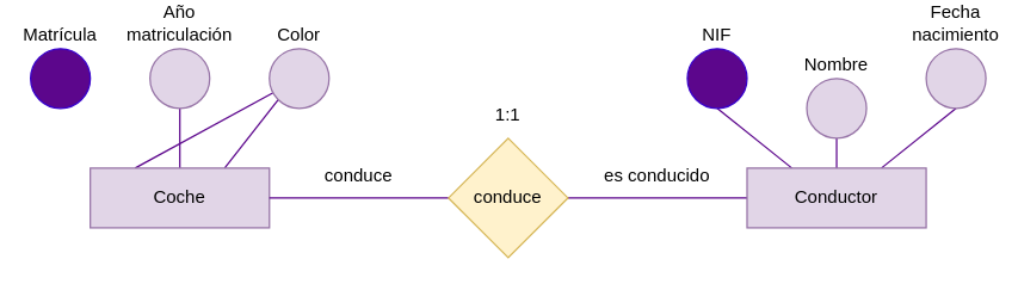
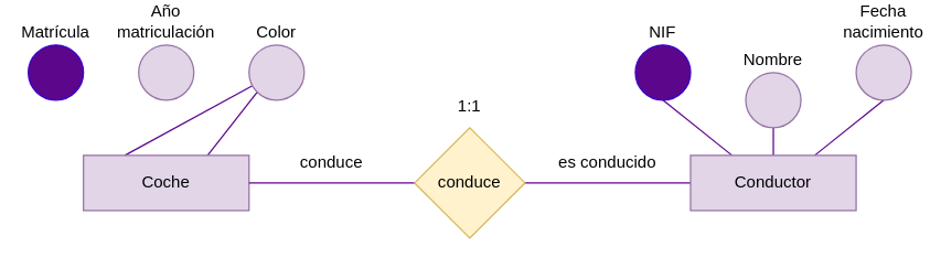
  <mxCell id="0" />
  <mxCell id="1" parent="0" />
  <mxCell id="2" style="edgeStyle=none;html=1;exitX=0.25;exitY=0;exitDx=0;exitDy=0;entryX=0.5;entryY=1;entryDx=0;entryDy=0;strokeColor=#5C068C;endArrow=none;endFill=0;" parent="1" source="6" target="13" edge="1"><mxGeometry relative="1" as="geometry" /></mxCell>
  <mxCell id="3" style="edgeStyle=none;html=1;exitX=0.5;exitY=0;exitDx=0;exitDy=0;entryX=0.5;entryY=1;entryDx=0;entryDy=0;strokeColor=#5C068C;endArrow=none;endFill=0;" parent="1" source="6" target="14" edge="1"><mxGeometry relative="1" as="geometry" /></mxCell>
  <mxCell id="4" style="edgeStyle=none;html=1;exitX=0.75;exitY=0;exitDx=0;exitDy=0;entryX=0.5;entryY=1;entryDx=0;entryDy=0;strokeColor=#5C068C;endArrow=none;endFill=0;" parent="1" source="6" target="15" edge="1"><mxGeometry relative="1" as="geometry" /></mxCell>
  <mxCell id="5" style="edgeStyle=none;html=1;exitX=0;exitY=0.5;exitDx=0;exitDy=0;entryX=1;entryY=0.5;entryDx=0;entryDy=0;endArrow=none;endFill=0;strokeColor=#5C068C;" parent="1" source="6" target="18" edge="1"><mxGeometry relative="1" as="geometry" /></mxCell>
  <mxCell id="6" value="Conductor" style="rounded=0;whiteSpace=wrap;html=1;fillColor=#e1d5e7;strokeColor=#9673a6;" parent="1" vertex="1"><mxGeometry x="500" y="100" width="120" height="40" as="geometry" /></mxCell>
  <mxCell id="7" style="edgeStyle=none;html=1;exitX=0.25;exitY=0;exitDx=0;exitDy=0;strokeColor=#5C068C;endArrow=none;endFill=0;" parent="1" source="16" target="12" edge="1"><mxGeometry relative="1" as="geometry"><mxPoint x="90" y="100" as="sourcePoint" /></mxGeometry></mxCell>
- <mxCell id="8" style="edgeStyle=none;html=1;exitX=0.5;exitY=0;exitDx=0;exitDy=0;entryX=0.5;entryY=1;entryDx=0;entryDy=0;strokeColor=#5C068C;endArrow=none;endFill=0;" parent="1" source="16" target="11" edge="1"><mxGeometry relative="1" as="geometry"><mxPoint x="120" y="100" as="sourcePoint" /></mxGeometry></mxCell>
  <mxCell id="9" style="edgeStyle=none;html=1;entryX=0;entryY=1;entryDx=0;entryDy=0;strokeColor=#5C068C;endArrow=none;endFill=0;" parent="1" target="12" edge="1"><mxGeometry relative="1" as="geometry"><mxPoint x="150" y="100" as="sourcePoint" /><mxPoint x="200" y="60" as="targetPoint" /></mxGeometry></mxCell>
  <mxCell id="10" value="Matrícula" style="ellipse;whiteSpace=wrap;html=1;aspect=fixed;fillColor=#5C068C;fontColor=#000000;strokeColor=#3700CC;verticalAlign=bottom;labelPosition=center;verticalLabelPosition=top;align=center;" parent="1" vertex="1"><mxGeometry x="20" y="20" width="40" height="40" as="geometry" /></mxCell>
  <mxCell id="11" value="Año matriculación" style="ellipse;whiteSpace=wrap;html=1;aspect=fixed;fillColor=#e1d5e7;strokeColor=#9673a6;verticalAlign=bottom;labelPosition=center;verticalLabelPosition=top;align=center;" parent="1" vertex="1"><mxGeometry x="100" y="20" width="40" height="40" as="geometry" /></mxCell>
  <mxCell id="12" value="Color" style="ellipse;whiteSpace=wrap;html=1;aspect=fixed;fillColor=#e1d5e7;strokeColor=#9673a6;verticalAlign=bottom;labelPosition=center;verticalLabelPosition=top;align=center;" parent="1" vertex="1"><mxGeometry x="180" y="20" width="40" height="40" as="geometry" /></mxCell>
  <mxCell id="13" value="NIF" style="ellipse;whiteSpace=wrap;html=1;aspect=fixed;fillColor=#5C068C;fontColor=#000000;strokeColor=#3700CC;verticalAlign=bottom;labelPosition=center;verticalLabelPosition=top;align=center;" parent="1" vertex="1"><mxGeometry x="460" y="20" width="40" height="40" as="geometry" /></mxCell>
  <mxCell id="14" value="Nombre" style="ellipse;whiteSpace=wrap;html=1;aspect=fixed;fillColor=#e1d5e7;strokeColor=#9673a6;verticalAlign=bottom;labelPosition=center;verticalLabelPosition=top;align=center;" parent="1" vertex="1"><mxGeometry x="540" y="40" width="40" height="40" as="geometry" /></mxCell>
  <mxCell id="15" value="Fecha nacimiento" style="ellipse;whiteSpace=wrap;html=1;aspect=fixed;fillColor=#e1d5e7;strokeColor=#9673a6;verticalAlign=bottom;labelPosition=center;verticalLabelPosition=top;align=center;" parent="1" vertex="1"><mxGeometry x="620" y="20" width="40" height="40" as="geometry" /></mxCell>
  <mxCell id="16" value="Coche" style="rounded=0;whiteSpace=wrap;html=1;fillColor=#e1d5e7;strokeColor=#9673a6;" parent="1" vertex="1"><mxGeometry y="100" width="120" height="40" as="geometry" x="60" /></mxCell>
  <mxCell id="17" style="edgeStyle=none;html=1;exitX=0;exitY=0.5;exitDx=0;exitDy=0;entryX=1;entryY=0.5;entryDx=0;entryDy=0;endArrow=none;endFill=0;strokeColor=#5C068C;" parent="1" source="18" target="16" edge="1"><mxGeometry relative="1" as="geometry" /></mxCell>
  <mxCell id="18" value="conduce" style="rhombus;whiteSpace=wrap;html=1;fillColor=#fff2cc;strokeColor=#d6b656;" parent="1" vertex="1"><mxGeometry x="300" y="80" width="80" height="80" as="geometry" /></mxCell>
  <mxCell id="19" value="conduce" style="text;html=1;strokeColor=none;fillColor=none;align=center;verticalAlign=middle;whiteSpace=wrap;rounded=0;" parent="1" vertex="1"><mxGeometry x="180" y="90" width="120" height="30" as="geometry" /></mxCell>
  <mxCell id="20" value="es conducido" style="text;html=1;strokeColor=none;fillColor=none;align=center;verticalAlign=middle;whiteSpace=wrap;rounded=0;" parent="1" vertex="1"><mxGeometry x="380" y="90" width="120" height="30" as="geometry" /></mxCell>
  <mxCell id="21" value="1:1" style="text;html=1;strokeColor=none;fillColor=none;align=center;verticalAlign=middle;whiteSpace=wrap;rounded=0;" parent="1" vertex="1"><mxGeometry x="280" y="50" width="120" height="30" as="geometry" /></mxCell>
